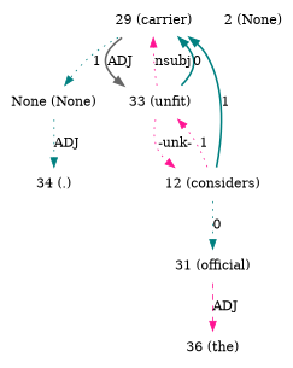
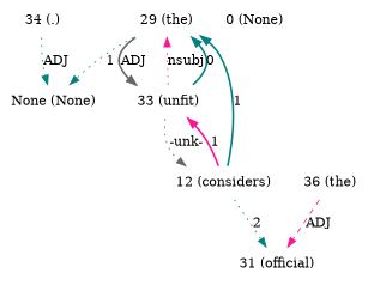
  digraph {
    node [shape=plaintext]
    edge [color=teal dir=forward style=dotted]
    n1 [label="None (None)"]
    n2 [label="34 (.)"]
-   n3 [label="29 (carrier)"]
+   n3 [label="29 (the)"]
    n4 [label="33 (unfit)"]
    n5 [label="12 (considers)"]
-   n6 [label="2 (None)"]
+   n6 [label="0 (None)"]
    n7 [label="31 (official)"]
    n8 [label="36 (the)"]
-   n1 -> n2 [label=ADJ]
+   n2 -> n1 [label=ADJ]
    n3 -> n1 [label=1]
    n3 -> n4 [color=gray40 label=ADJ style=bold]
    n4 -> n3 [color=deeppink label=nsubj]
    n4 -> n3 [label=0 style=bold]
-   n4 -> n5 [color=deeppink label="-unk-"]
+   n4 -> n5 [color=gray40 label="-unk-"]
    n5 -> n3 [label=1 style=bold]
-   n5 -> n4 [color=deeppink label=1]
-   n5 -> n7 [label=0]
-   n7 -> n8 [color=deeppink label=ADJ style=dashed]
+   n5 -> n4 [color=deeppink label=1 style=bold]
+   n5 -> n7 [label=2]
+   n8 -> n7 [color=deeppink label=ADJ style=dashed]
  }
